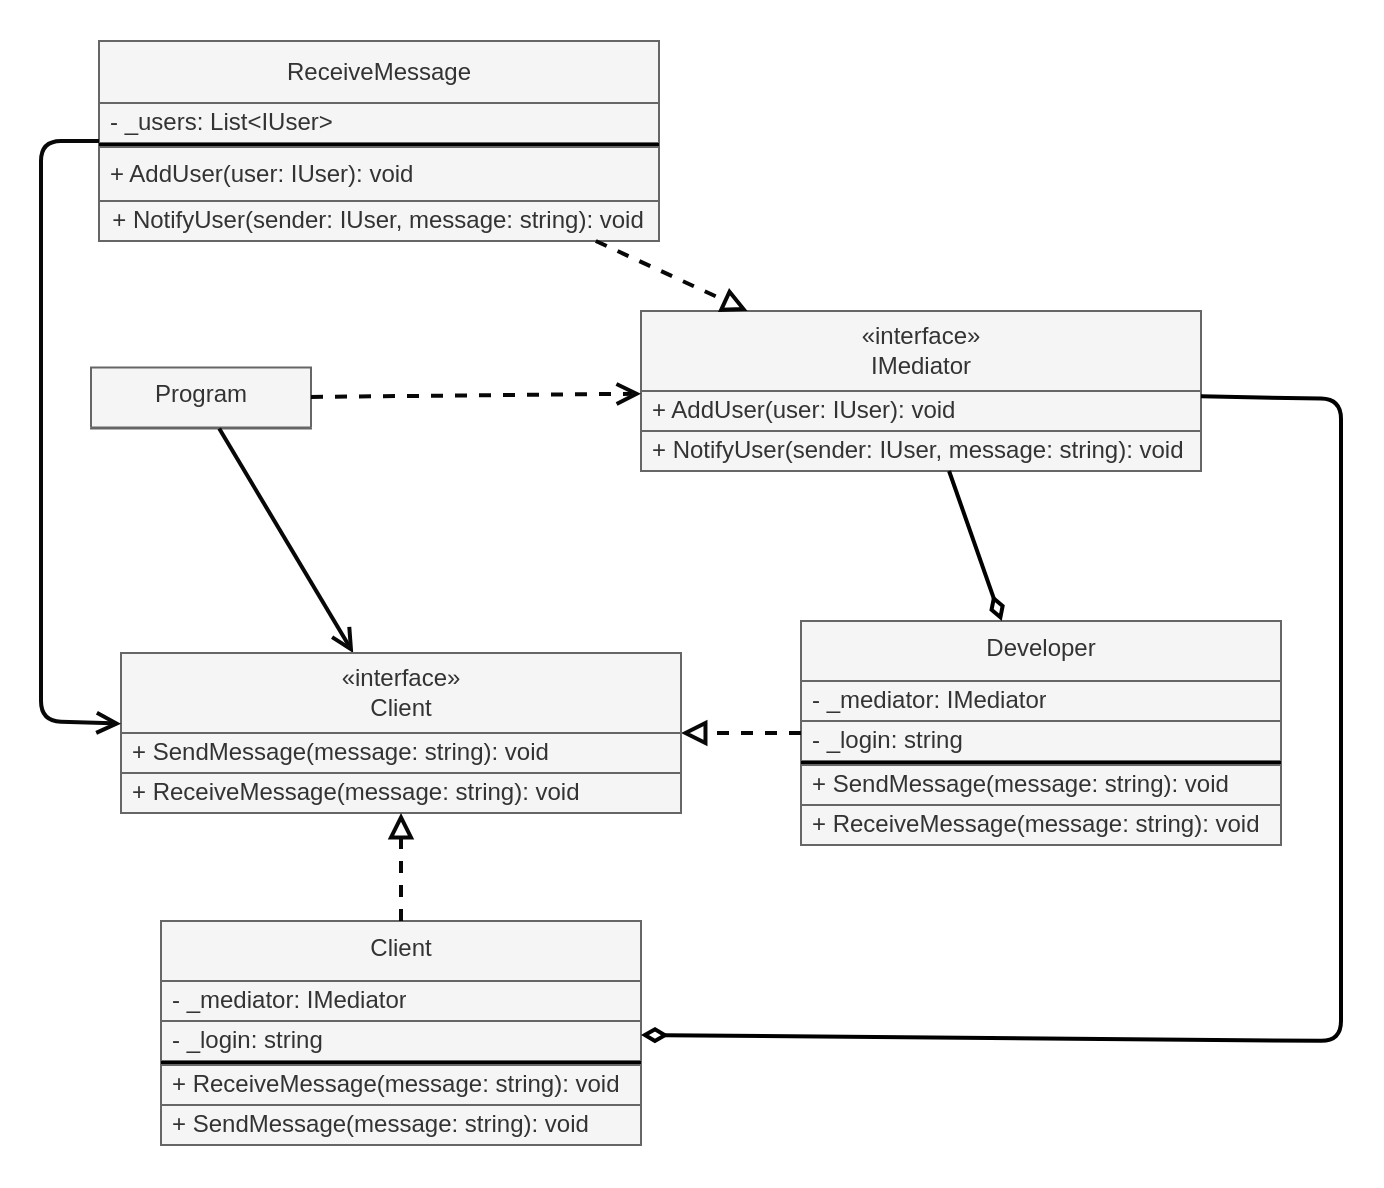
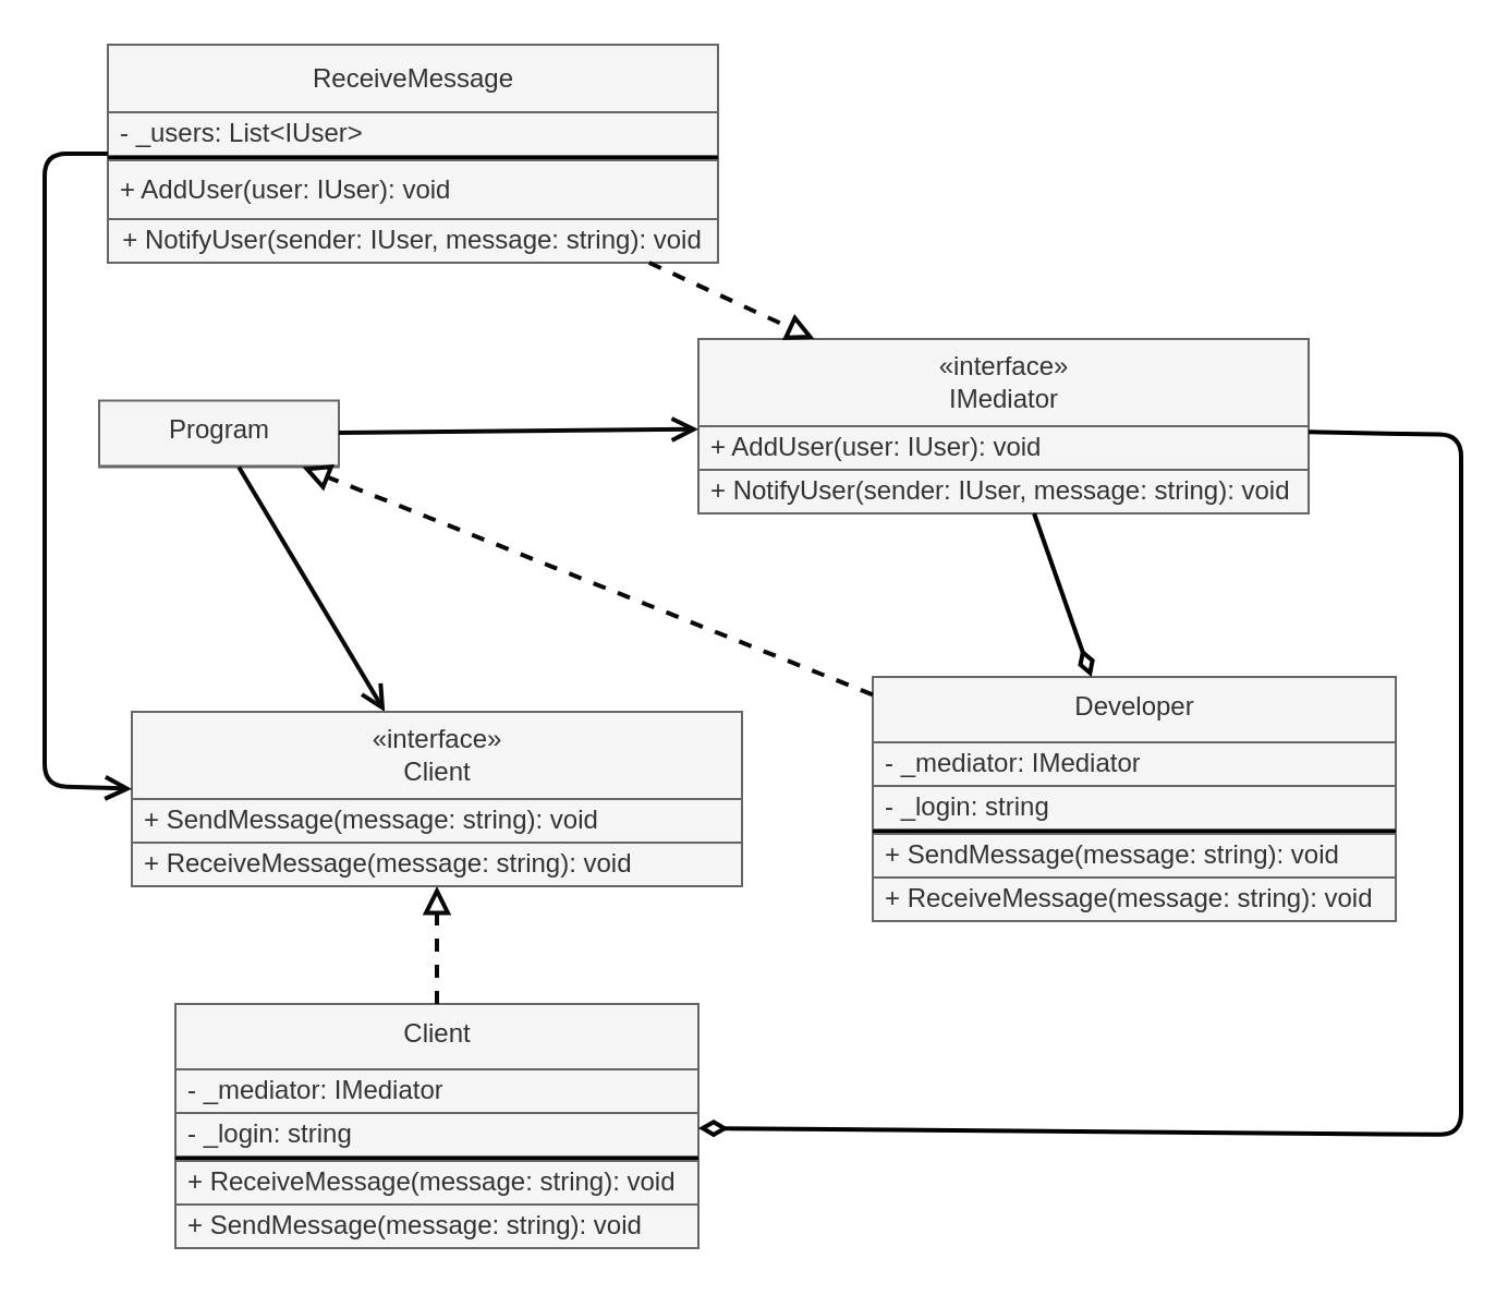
  <mxCell id="0" />
  <mxCell id="1" parent="0" />
  <mxCell id="2" value="&lt;span style=&quot;font-weight: 400;&quot;&gt;ReceiveMessage&lt;br&gt;&lt;/span&gt;" style="swimlane;fontStyle=1;align=center;verticalAlign=middle;childLayout=stackLayout;horizontal=1;startSize=31;horizontalStack=0;resizeParent=1;resizeParentMax=0;resizeLast=0;collapsible=0;marginBottom=0;html=1;fillColor=#f5f5f5;fontColor=#333333;strokeColor=#666666;" parent="1" vertex="1"><mxGeometry x="49" y="20" width="280" height="100" as="geometry" /></mxCell>
  <mxCell id="3" value="- _users: List&amp;lt;IUser&amp;gt;" style="text;html=1;strokeColor=#666666;fillColor=#f5f5f5;align=left;verticalAlign=middle;spacingLeft=4;spacingRight=4;overflow=hidden;rotatable=0;points=[[0,0.5],[1,0.5]];portConstraint=eastwest;fontColor=#333333;" parent="2" vertex="1"><mxGeometry y="31" width="280" height="20" as="geometry" /></mxCell>
  <mxCell id="4" value="" style="line;strokeWidth=2;align=left;verticalAlign=middle;spacingTop=-1;spacingLeft=3;spacingRight=3;rotatable=0;labelPosition=right;points=[];portConstraint=eastwest;labelBackgroundColor=#D1AEFC;labelBorderColor=none;shadow=0;" parent="2" vertex="1"><mxGeometry y="51" width="280" height="2" as="geometry" /></mxCell>
  <mxCell id="5" value="+ AddUser(user: IUser): void" style="text;html=1;strokeColor=#666666;fillColor=#f5f5f5;align=left;verticalAlign=middle;spacingLeft=4;spacingRight=4;overflow=hidden;rotatable=0;points=[[0,0.5],[1,0.5]];portConstraint=eastwest;fontColor=#333333;" parent="2" vertex="1"><mxGeometry y="53" width="280" height="27" as="geometry" /></mxCell>
  <mxCell id="6" value="+ NotifyUser(sender: IUser, message: string): void" style="text;html=1;strokeColor=#666666;fillColor=#f5f5f5;align=center;verticalAlign=middle;spacingLeft=4;spacingRight=4;overflow=hidden;rotatable=0;points=[[0,0.5],[1,0.5]];portConstraint=eastwest;fontColor=#333333;" parent="2" vertex="1"><mxGeometry y="80" width="280" height="20" as="geometry" /></mxCell>
  <mxCell id="7" value="Program" style="swimlane;fontStyle=0;align=center;verticalAlign=top;childLayout=stackLayout;horizontal=1;startSize=30;horizontalStack=0;resizeParent=1;resizeParentMax=0;resizeLast=0;collapsible=0;marginBottom=0;html=1;fillColor=#f5f5f5;fontColor=#333333;strokeColor=#666666;" parent="1" vertex="1"><mxGeometry x="45" y="183.25" width="110" height="30.5" as="geometry" /></mxCell>
  <mxCell id="8" value="" style="endArrow=open;startArrow=none;endFill=0;startFill=0;endSize=8;html=1;verticalAlign=bottom;labelBackgroundColor=none;strokeWidth=2;sketch=0;fillColor=#f5f5f5;strokeColor=#080808;" parent="1" source="7" target="28" edge="1"><mxGeometry width="160" relative="1" as="geometry"><mxPoint x="560" y="210.25" as="sourcePoint" /><mxPoint x="720" y="210.25" as="targetPoint" /><Array as="points" /></mxGeometry></mxCell>
  <mxCell id="9" value="&lt;span style=&quot;font-weight: 400;&quot;&gt;«interface»&lt;/span&gt;&lt;br style=&quot;font-weight: 400;&quot;&gt;&lt;span style=&quot;font-weight: 400;&quot;&gt;IMediator&lt;br&gt;&lt;/span&gt;" style="swimlane;fontStyle=1;align=center;verticalAlign=middle;childLayout=stackLayout;horizontal=1;startSize=40;horizontalStack=0;resizeParent=1;resizeParentMax=0;resizeLast=0;collapsible=0;marginBottom=0;html=1;fillColor=#f5f5f5;fontColor=#333333;strokeColor=#666666;" parent="1" vertex="1"><mxGeometry x="320" y="155" width="280" height="80" as="geometry" /></mxCell>
  <mxCell id="10" value="+ AddUser(user: IUser): void" style="text;html=1;strokeColor=#666666;fillColor=#f5f5f5;align=left;verticalAlign=middle;spacingLeft=4;spacingRight=4;overflow=hidden;rotatable=0;points=[[0,0.5],[1,0.5]];portConstraint=eastwest;fontColor=#333333;" parent="9" vertex="1"><mxGeometry y="40" width="280" height="20" as="geometry" /></mxCell>
  <mxCell id="11" value="+ NotifyUser(sender: IUser, message: string): void" style="text;html=1;strokeColor=#666666;fillColor=#f5f5f5;align=left;verticalAlign=middle;spacingLeft=4;spacingRight=4;overflow=hidden;rotatable=0;points=[[0,0.5],[1,0.5]];portConstraint=eastwest;fontColor=#333333;" parent="9" vertex="1"><mxGeometry y="60" width="280" height="20" as="geometry" /></mxCell>
  <mxCell id="12" value="Developer" style="swimlane;fontStyle=0;align=center;verticalAlign=top;childLayout=stackLayout;horizontal=1;startSize=30;horizontalStack=0;resizeParent=1;resizeParentMax=0;resizeLast=0;collapsible=0;marginBottom=0;html=1;fillColor=#f5f5f5;fontColor=#333333;strokeColor=#666666;" parent="1" vertex="1"><mxGeometry x="400" y="310" width="240" height="112" as="geometry" /></mxCell>
  <mxCell id="13" value="- _mediator: IMediator" style="text;html=1;strokeColor=#666666;fillColor=#f5f5f5;align=left;verticalAlign=middle;spacingLeft=4;spacingRight=4;overflow=hidden;rotatable=0;points=[[0,0.5],[1,0.5]];portConstraint=eastwest;fontColor=#333333;" vertex="1" parent="12"><mxGeometry y="30" width="240" height="20" as="geometry" /></mxCell>
  <mxCell id="14" value="- _login: string" style="text;html=1;strokeColor=#666666;fillColor=#f5f5f5;align=left;verticalAlign=middle;spacingLeft=4;spacingRight=4;overflow=hidden;rotatable=0;points=[[0,0.5],[1,0.5]];portConstraint=eastwest;fontColor=#333333;" vertex="1" parent="12"><mxGeometry y="50" width="240" height="20" as="geometry" /></mxCell>
  <mxCell id="15" value="" style="line;strokeWidth=2;align=left;verticalAlign=middle;spacingTop=-1;spacingLeft=3;spacingRight=3;rotatable=0;labelPosition=right;points=[];portConstraint=eastwest;labelBackgroundColor=#D1AEFC;labelBorderColor=none;shadow=0;" vertex="1" parent="12"><mxGeometry y="70" width="240" height="2" as="geometry" /></mxCell>
  <mxCell id="16" value="+&amp;nbsp;SendMessage(message: string): void" style="text;html=1;strokeColor=#666666;fillColor=#f5f5f5;align=left;verticalAlign=middle;spacingLeft=4;spacingRight=4;overflow=hidden;rotatable=0;points=[[0,0.5],[1,0.5]];portConstraint=eastwest;fontColor=#333333;" vertex="1" parent="12"><mxGeometry y="72" width="240" height="20" as="geometry" /></mxCell>
  <mxCell id="17" value="+&amp;nbsp;ReceiveMessage(message: string): void" style="text;html=1;strokeColor=#666666;fillColor=#f5f5f5;align=left;verticalAlign=middle;spacingLeft=4;spacingRight=4;overflow=hidden;rotatable=0;points=[[0,0.5],[1,0.5]];portConstraint=eastwest;fontColor=#333333;" vertex="1" parent="12"><mxGeometry y="92" width="240" height="20" as="geometry" /></mxCell>
- <mxCell id="18" value="" style="endArrow=block;startArrow=none;endFill=0;startFill=0;endSize=8;html=1;verticalAlign=bottom;dashed=1;labelBackgroundColor=none;sketch=0;strokeWidth=2;fillColor=#f5f5f5;strokeColor=#080808;" parent="1" source="12" target="28" edge="1"><mxGeometry width="160" relative="1" as="geometry"><mxPoint x="220" y="534.75" as="sourcePoint" /><mxPoint x="470" y="344.75" as="targetPoint" /></mxGeometry></mxCell>
- <mxCell id="19" value="" style="endArrow=open;startArrow=none;endFill=0;startFill=0;endSize=8;html=1;verticalAlign=bottom;labelBackgroundColor=none;strokeWidth=2;sketch=0;fillColor=#f5f5f5;strokeColor=#080808;dashed=1;" parent="1" source="7" target="9" edge="1"><mxGeometry width="160" relative="1" as="geometry"><mxPoint x="110.391" y="220.75" as="sourcePoint" /><mxPoint x="185.726" y="313.75" as="targetPoint" /></mxGeometry></mxCell>
+ <mxCell id="18" value="" style="endArrow=block;startArrow=none;endFill=0;startFill=0;endSize=8;html=1;verticalAlign=bottom;dashed=1;labelBackgroundColor=none;sketch=0;strokeWidth=2;fillColor=#f5f5f5;strokeColor=#080808;" parent="1" source="12" target="7" edge="1"><mxGeometry width="160" relative="1" as="geometry"><mxPoint x="220" y="534.75" as="sourcePoint" /><mxPoint x="470" y="344.75" as="targetPoint" /></mxGeometry></mxCell>
+ <mxCell id="19" value="" style="endArrow=open;startArrow=none;endFill=0;startFill=0;endSize=8;html=1;verticalAlign=bottom;labelBackgroundColor=none;strokeWidth=2;sketch=0;fillColor=#f5f5f5;strokeColor=#080808;" parent="1" source="7" target="9" edge="1"><mxGeometry width="160" relative="1" as="geometry"><mxPoint x="110.391" y="220.75" as="sourcePoint" /><mxPoint x="185.726" y="313.75" as="targetPoint" /></mxGeometry></mxCell>
  <mxCell id="20" value="Client" style="swimlane;fontStyle=0;align=center;verticalAlign=top;childLayout=stackLayout;horizontal=1;startSize=30;horizontalStack=0;resizeParent=1;resizeParentMax=0;resizeLast=0;collapsible=0;marginBottom=0;html=1;fillColor=#f5f5f5;fontColor=#333333;strokeColor=#666666;" parent="1" vertex="1"><mxGeometry x="80" y="460" width="240" height="112" as="geometry" /></mxCell>
  <mxCell id="21" value="- _mediator: IMediator" style="text;html=1;strokeColor=#666666;fillColor=#f5f5f5;align=left;verticalAlign=middle;spacingLeft=4;spacingRight=4;overflow=hidden;rotatable=0;points=[[0,0.5],[1,0.5]];portConstraint=eastwest;fontColor=#333333;" parent="20" vertex="1"><mxGeometry y="30" width="240" height="20" as="geometry" /></mxCell>
  <mxCell id="22" value="- _login: string" style="text;html=1;strokeColor=#666666;fillColor=#f5f5f5;align=left;verticalAlign=middle;spacingLeft=4;spacingRight=4;overflow=hidden;rotatable=0;points=[[0,0.5],[1,0.5]];portConstraint=eastwest;fontColor=#333333;" parent="20" vertex="1"><mxGeometry y="50" width="240" height="20" as="geometry" /></mxCell>
  <mxCell id="23" value="" style="line;strokeWidth=2;align=left;verticalAlign=middle;spacingTop=-1;spacingLeft=3;spacingRight=3;rotatable=0;labelPosition=right;points=[];portConstraint=eastwest;labelBackgroundColor=#D1AEFC;labelBorderColor=none;shadow=0;" parent="20" vertex="1"><mxGeometry y="70" width="240" height="2" as="geometry" /></mxCell>
  <mxCell id="24" value="+&amp;nbsp;ReceiveMessage(message: string): void" style="text;html=1;strokeColor=#666666;fillColor=#f5f5f5;align=left;verticalAlign=middle;spacingLeft=4;spacingRight=4;overflow=hidden;rotatable=0;points=[[0,0.5],[1,0.5]];portConstraint=eastwest;fontColor=#333333;" parent="20" vertex="1"><mxGeometry y="72" width="240" height="20" as="geometry" /></mxCell>
  <mxCell id="25" value="+&amp;nbsp;SendMessage(message: string): void" style="text;html=1;strokeColor=#666666;fillColor=#f5f5f5;align=left;verticalAlign=middle;spacingLeft=4;spacingRight=4;overflow=hidden;rotatable=0;points=[[0,0.5],[1,0.5]];portConstraint=eastwest;fontColor=#333333;" vertex="1" parent="20"><mxGeometry y="92" width="240" height="20" as="geometry" /></mxCell>
  <mxCell id="26" value="" style="endArrow=none;startArrow=diamondThin;endFill=0;startFill=0;html=1;verticalAlign=bottom;labelBackgroundColor=none;strokeWidth=2;startSize=8;endSize=8;strokeColor=#000000;" edge="1" parent="1" source="20" target="9"><mxGeometry width="160" relative="1" as="geometry"><mxPoint x="480" y="364.75" as="sourcePoint" /><mxPoint x="640" y="364.75" as="targetPoint" /><Array as="points"><mxPoint x="670" y="520" /><mxPoint x="670" y="199" /></Array></mxGeometry></mxCell>
  <mxCell id="27" value="" style="endArrow=none;startArrow=diamondThin;endFill=0;startFill=0;html=1;verticalAlign=bottom;labelBackgroundColor=none;strokeWidth=2;startSize=8;endSize=8;strokeColor=#000000;" edge="1" parent="1" source="12" target="9"><mxGeometry width="160" relative="1" as="geometry"><mxPoint x="630" y="207.077" as="sourcePoint" /><mxPoint x="500" y="208.244" as="targetPoint" /></mxGeometry></mxCell>
  <mxCell id="28" value="&lt;span style=&quot;font-weight: 400;&quot;&gt;«interface»&lt;/span&gt;&lt;br style=&quot;font-weight: 400;&quot;&gt;&lt;span style=&quot;font-weight: 400;&quot;&gt;Client&lt;br&gt;&lt;/span&gt;" style="swimlane;fontStyle=1;align=center;verticalAlign=middle;childLayout=stackLayout;horizontal=1;startSize=40;horizontalStack=0;resizeParent=1;resizeParentMax=0;resizeLast=0;collapsible=0;marginBottom=0;html=1;fillColor=#f5f5f5;fontColor=#333333;strokeColor=#666666;" vertex="1" parent="1"><mxGeometry x="60" y="326" width="280" height="80" as="geometry" /></mxCell>
  <mxCell id="29" value="+&amp;nbsp;SendMessage(message: string): void" style="text;html=1;strokeColor=#666666;fillColor=#f5f5f5;align=left;verticalAlign=middle;spacingLeft=4;spacingRight=4;overflow=hidden;rotatable=0;points=[[0,0.5],[1,0.5]];portConstraint=eastwest;fontColor=#333333;" vertex="1" parent="28"><mxGeometry y="40" width="280" height="20" as="geometry" /></mxCell>
  <mxCell id="30" value="+&amp;nbsp;ReceiveMessage(message: string): void" style="text;html=1;strokeColor=#666666;fillColor=#f5f5f5;align=left;verticalAlign=middle;spacingLeft=4;spacingRight=4;overflow=hidden;rotatable=0;points=[[0,0.5],[1,0.5]];portConstraint=eastwest;fontColor=#333333;" vertex="1" parent="28"><mxGeometry y="60" width="280" height="20" as="geometry" /></mxCell>
  <mxCell id="31" value="" style="endArrow=block;startArrow=none;endFill=0;startFill=0;endSize=8;html=1;verticalAlign=bottom;dashed=1;labelBackgroundColor=none;sketch=0;strokeWidth=2;fillColor=#f5f5f5;strokeColor=#080808;" edge="1" parent="1" source="20" target="28"><mxGeometry width="160" relative="1" as="geometry"><mxPoint x="630" y="382.464" as="sourcePoint" /><mxPoint x="610" y="387.75" as="targetPoint" /></mxGeometry></mxCell>
  <mxCell id="32" value="" style="endArrow=block;startArrow=none;endFill=0;startFill=0;endSize=8;html=1;verticalAlign=bottom;dashed=1;labelBackgroundColor=none;sketch=0;strokeWidth=2;fillColor=#f5f5f5;strokeColor=#080808;" edge="1" parent="1" source="2" target="9"><mxGeometry width="160" relative="1" as="geometry"><mxPoint x="596.522" y="396.75" as="sourcePoint" /><mxPoint x="653.913" y="484.75" as="targetPoint" /></mxGeometry></mxCell>
  <mxCell id="33" value="" style="endArrow=open;startArrow=none;endFill=0;startFill=0;endSize=8;html=1;verticalAlign=bottom;labelBackgroundColor=none;strokeWidth=2;sketch=0;fillColor=#f5f5f5;strokeColor=#080808;" edge="1" parent="1" source="2" target="28"><mxGeometry width="160" relative="1" as="geometry"><mxPoint x="114.977" y="224.75" as="sourcePoint" /><mxPoint x="183.832" y="330" as="targetPoint" /><Array as="points"><mxPoint x="20" y="70" /><mxPoint x="20" y="360" /></Array></mxGeometry></mxCell>
